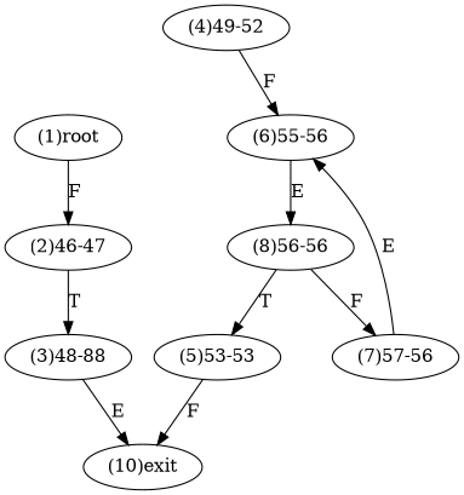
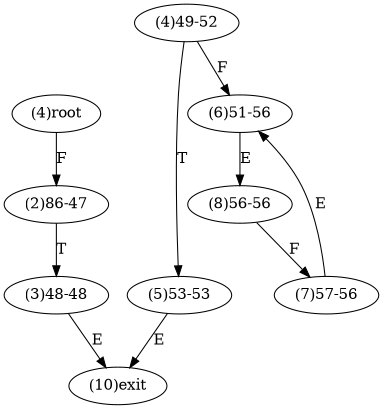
  digraph {
-   n1 [label="(1)root"]
-   n2 [label="(2)46-47"]
-   n3 [label="(3)48-88"]
+   n1 [label="(4)root"]
+   n2 [label="(2)86-47"]
+   n3 [label="(3)48-48"]
    n4 [label="(10)exit"]
    n5 [label="(4)49-52"]
    n6 [label="(5)53-53"]
-   n7 [label="(6)55-56"]
+   n7 [label="(6)51-56"]
    n8 [label="(8)56-56"]
    n9 [label="(7)57-56"]
    n1 -> n2 [label=F]
    n2 -> n3 [label=T]
    n3 -> n4 [label=E]
-   n8 -> n6 [label=T]
+   n5 -> n6 [label=T]
    n5 -> n7 [label=F]
-   n6 -> n4 [label=F]
+   n6 -> n4 [label=E]
    n7 -> n8 [label=E]
    n8 -> n9 [label=F]
    n9 -> n7 [label=E]
  }
